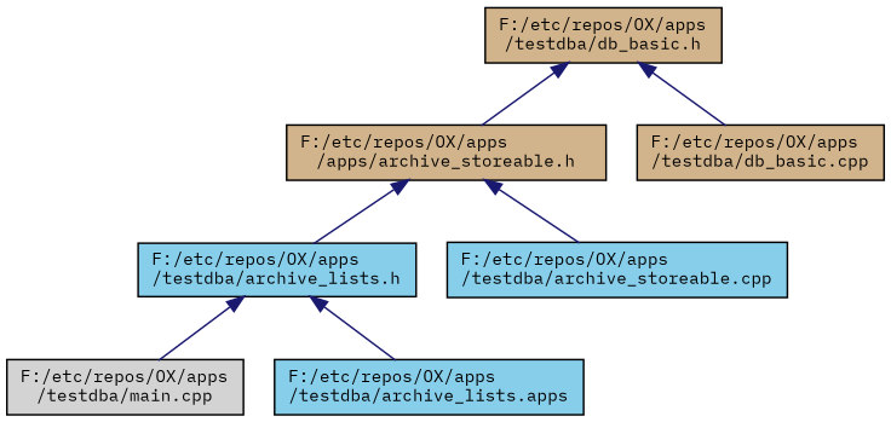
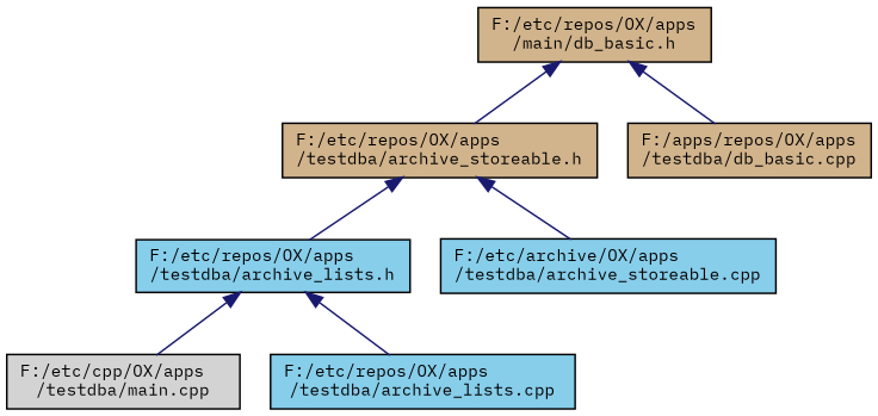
  digraph {
    fontname="IBM Plex Mono"
    node [color=black fillcolor=tan fontname="IBM Plex Mono" fontsize=10 shape=record style=filled]
    edge [color=midnightblue dir=back fontname="IBM Plex Mono" fontsize=10 labelfontname=Helvetica labelfontsize=10 style=solid]
-   n1 [fontcolor=black height=0.2 label="F:/etc/repos/OX/apps\l/testdba/db_basic.h" width=0.4]
-   n2 [height=0.2 label="F:/etc/repos/OX/apps\l/apps/archive_storeable.h" width=0.4]
-   n3 [height=0.2 label="F:/etc/repos/OX/apps\l/testdba/db_basic.cpp" width=0.4]
+   n1 [fontcolor=black height=0.2 label="F:/etc/repos/OX/apps\l/main/db_basic.h" width=0.4]
+   n2 [height=0.2 label="F:/etc/repos/OX/apps\l/testdba/archive_storeable.h" width=0.4]
+   n3 [height=0.2 label="F:/apps/repos/OX/apps\l/testdba/db_basic.cpp" width=0.4]
    n4 [fillcolor=skyblue height=0.2 label="F:/etc/repos/OX/apps\l/testdba/archive_lists.h" width=0.4]
-   n5 [fillcolor=skyblue height=0.2 label="F:/etc/repos/OX/apps\l/testdba/archive_storeable.cpp" width=0.4]
-   n6 [fillcolor=lightgrey height=0.2 label="F:/etc/repos/OX/apps\l/testdba/main.cpp" width=0.4]
-   n7 [fillcolor=skyblue height=0.2 label="F:/etc/repos/OX/apps\l/testdba/archive_lists.apps" width=0.4]
+   n5 [fillcolor=skyblue height=0.2 label="F:/etc/archive/OX/apps\l/testdba/archive_storeable.cpp" width=0.4]
+   n6 [fillcolor=lightgrey height=0.2 label="F:/etc/cpp/OX/apps\l/testdba/main.cpp" width=0.4]
+   n7 [fillcolor=skyblue height=0.2 label="F:/etc/repos/OX/apps\l/testdba/archive_lists.cpp" width=0.4]
    n1 -> n2
    n1 -> n3
    n2 -> n4
    n2 -> n5
    n4 -> n6
    n4 -> n7
  }
